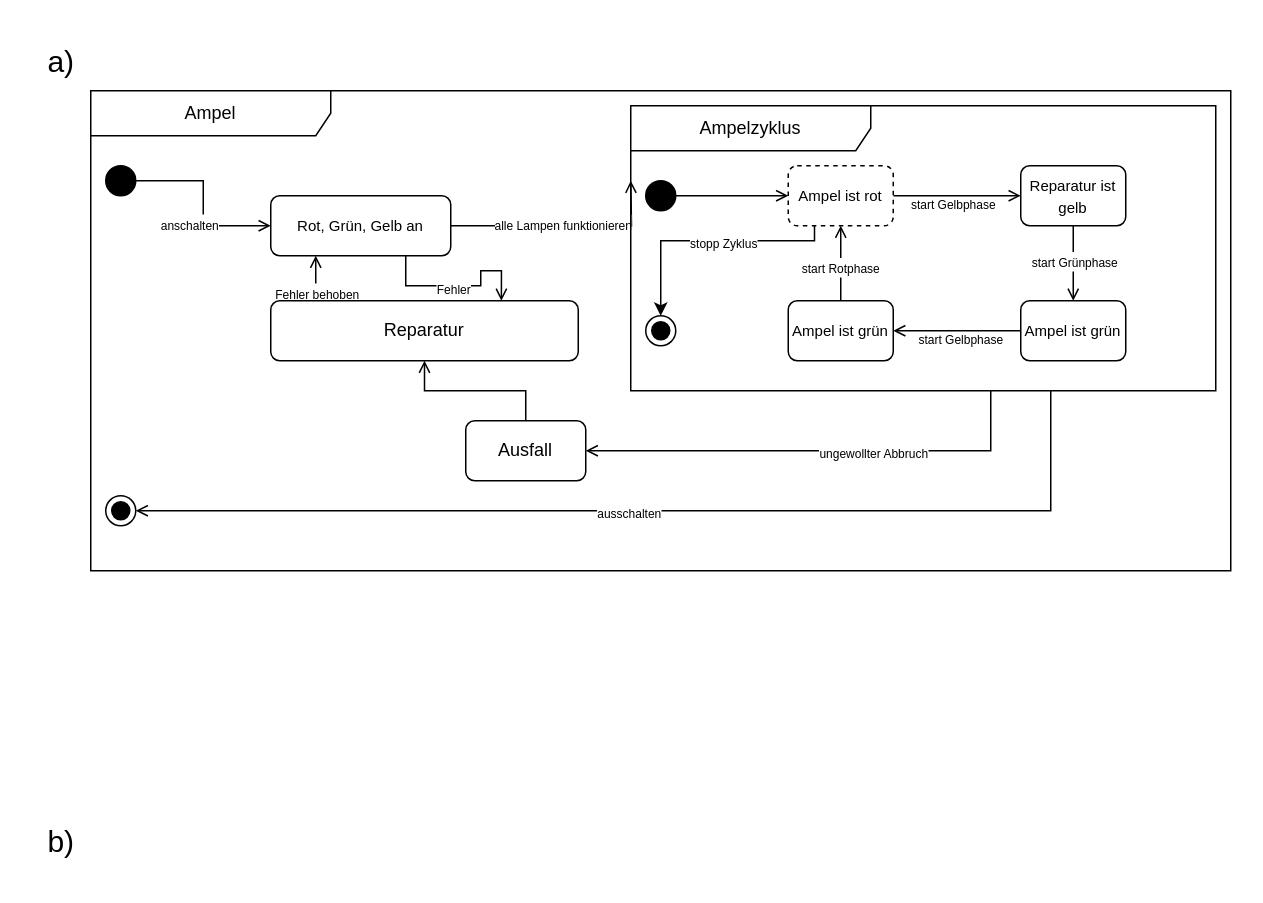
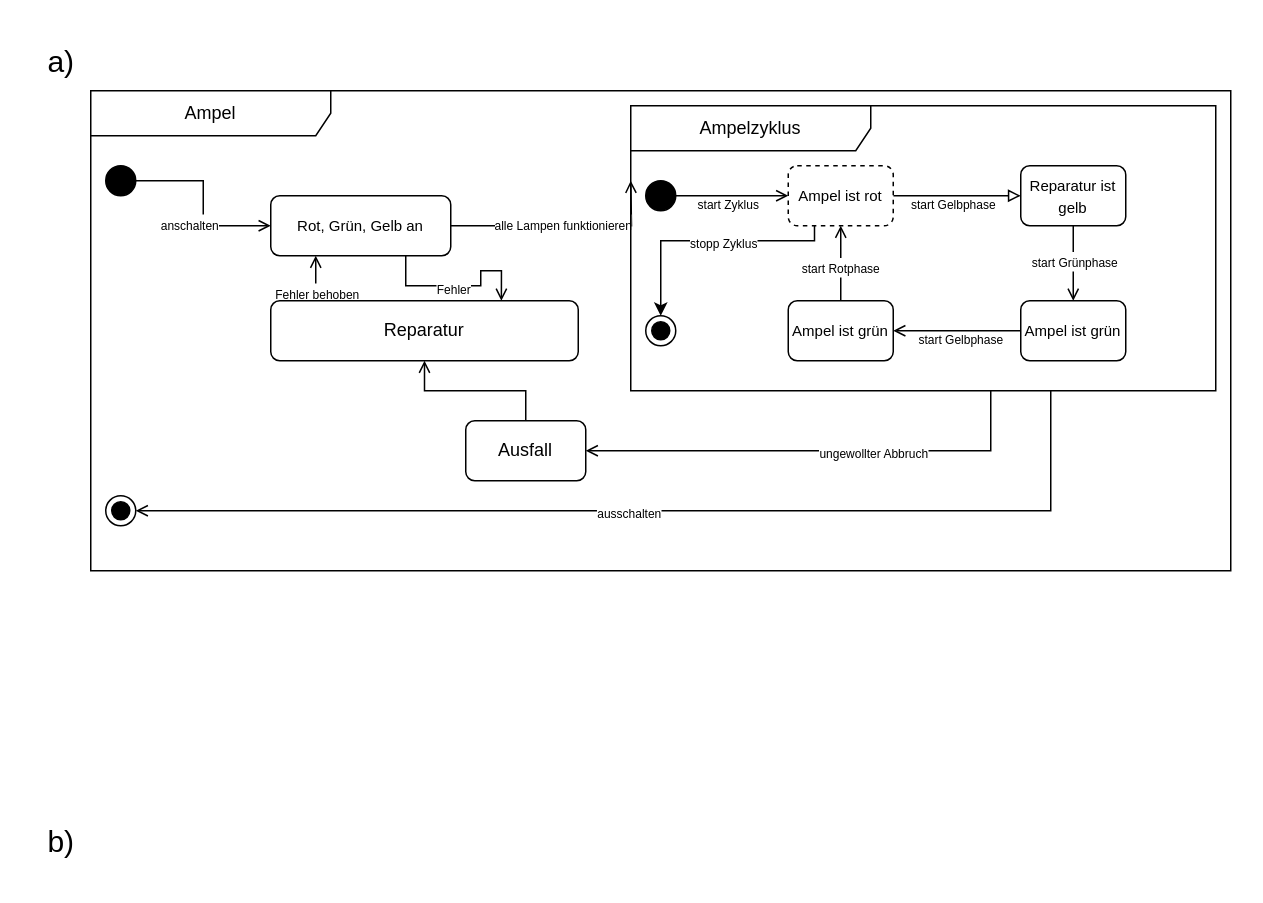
  <mxCell id="0" />
  <mxCell id="1" parent="0" />
  <mxCell id="2" value="&lt;font style=&quot;font-size: 20px;&quot;&gt;a)&lt;/font&gt;" style="text;html=1;align=center;verticalAlign=middle;resizable=0;points=[];autosize=1;strokeColor=none;fillColor=none;" vertex="1" parent="1"><mxGeometry y="20" width="40" height="40" as="geometry" x="20" /></mxCell>
  <mxCell id="3" value="&lt;font style=&quot;font-size: 20px;&quot;&gt;b)&lt;/font&gt;" style="text;html=1;align=center;verticalAlign=middle;resizable=0;points=[];autosize=1;strokeColor=none;fillColor=none;" vertex="1" parent="1"><mxGeometry y="540" width="40" height="40" as="geometry" x="20" /></mxCell>
  <mxCell id="4" value="Ampel" style="shape=umlFrame;whiteSpace=wrap;html=1;pointerEvents=0;recursiveResize=0;container=1;collapsible=0;width=160;" vertex="1" parent="1"><mxGeometry x="60" y="60" width="760" height="320" as="geometry" /></mxCell>
  <mxCell id="5" style="edgeStyle=orthogonalEdgeStyle;rounded=0;orthogonalLoop=1;jettySize=auto;html=1;entryX=0;entryY=0.5;entryDx=0;entryDy=0;endArrow=open;endFill=0;" edge="1" parent="4" source="7" target="12"><mxGeometry relative="1" as="geometry" /></mxCell>
  <mxCell id="6" value="&lt;font style=&quot;font-size: 8px;&quot;&gt;anschalten&lt;/font&gt;" style="edgeLabel;html=1;align=center;verticalAlign=middle;resizable=0;points=[];" vertex="1" connectable="0" parent="5"><mxGeometry x="0.416" relative="1" as="geometry"><mxPoint x="-20" y="-2" as="offset" /></mxGeometry></mxCell>
  <mxCell id="7" value="" style="ellipse;fillColor=strokeColor;html=1;" vertex="1" parent="4"><mxGeometry x="10" y="50" width="20" height="20" as="geometry" /></mxCell>
  <mxCell id="8" style="edgeStyle=orthogonalEdgeStyle;rounded=0;orthogonalLoop=1;jettySize=auto;html=1;exitX=0.75;exitY=1;exitDx=0;exitDy=0;entryX=0.75;entryY=0;entryDx=0;entryDy=0;endArrow=open;endFill=0;" edge="1" parent="4" source="12" target="15"><mxGeometry relative="1" as="geometry" /></mxCell>
  <mxCell id="9" value="&lt;font style=&quot;font-size: 8px;&quot;&gt;Fehler&lt;/font&gt;" style="edgeLabel;html=1;align=center;verticalAlign=middle;resizable=0;points=[];" vertex="1" connectable="0" parent="8"><mxGeometry x="-0.111" y="-1" relative="1" as="geometry"><mxPoint as="offset" /></mxGeometry></mxCell>
  <mxCell id="10" style="edgeStyle=orthogonalEdgeStyle;rounded=0;orthogonalLoop=1;jettySize=auto;html=1;entryX=0;entryY=0.5;entryDx=0;entryDy=0;endArrow=open;endFill=0;" edge="1" parent="4" source="12"><mxGeometry relative="1" as="geometry"><mxPoint x="360" y="60" as="targetPoint" /></mxGeometry></mxCell>
  <mxCell id="11" value="&lt;font style=&quot;font-size: 8px;&quot;&gt;alle Lampen funktionieren&lt;/font&gt;" style="edgeLabel;html=1;align=center;verticalAlign=middle;resizable=0;points=[];" vertex="1" connectable="0" parent="10"><mxGeometry x="-0.014" y="2" relative="1" as="geometry"><mxPoint as="offset" /></mxGeometry></mxCell>
  <mxCell id="12" value="&lt;font style=&quot;font-size: 10px;&quot;&gt;Rot, Grün, Gelb an&lt;/font&gt;" style="rounded=1;whiteSpace=wrap;html=1;" vertex="1" parent="4"><mxGeometry x="120" y="70" width="120" height="40" as="geometry" /></mxCell>
  <mxCell id="13" style="edgeStyle=orthogonalEdgeStyle;rounded=0;orthogonalLoop=1;jettySize=auto;html=1;exitX=0.25;exitY=0;exitDx=0;exitDy=0;entryX=0.25;entryY=1;entryDx=0;entryDy=0;endArrow=open;endFill=0;" edge="1" parent="4" source="15" target="12"><mxGeometry relative="1" as="geometry" /></mxCell>
  <mxCell id="14" value="&lt;font style=&quot;font-size: 8px;&quot;&gt;Fehler behoben&lt;/font&gt;" style="edgeLabel;html=1;align=center;verticalAlign=middle;resizable=0;points=[];" vertex="1" connectable="0" parent="13"><mxGeometry x="0.068" relative="1" as="geometry"><mxPoint as="offset" /></mxGeometry></mxCell>
  <mxCell id="15" value="Reparatur" style="rounded=1;whiteSpace=wrap;html=1;" vertex="1" parent="4"><mxGeometry x="120" y="140" width="205" height="40" as="geometry" /></mxCell>
  <mxCell id="16" style="edgeStyle=orthogonalEdgeStyle;rounded=0;orthogonalLoop=1;jettySize=auto;html=1;entryX=1;entryY=0.5;entryDx=0;entryDy=0;endArrow=open;endFill=0;" edge="1" parent="4" source="20" target="39"><mxGeometry relative="1" as="geometry"><Array as="points"><mxPoint x="640" y="280" /><mxPoint x="30" y="280" /></Array></mxGeometry></mxCell>
  <mxCell id="17" value="&lt;font style=&quot;font-size: 8px;&quot;&gt;ausschalten&lt;/font&gt;" style="edgeLabel;html=1;align=center;verticalAlign=middle;resizable=0;points=[];" vertex="1" connectable="0" parent="16"><mxGeometry x="0.048" relative="1" as="geometry"><mxPoint as="offset" /></mxGeometry></mxCell>
  <mxCell id="18" style="edgeStyle=orthogonalEdgeStyle;rounded=0;orthogonalLoop=1;jettySize=auto;html=1;entryX=1;entryY=0.5;entryDx=0;entryDy=0;endArrow=open;endFill=0;" edge="1" parent="4" source="20" target="41"><mxGeometry relative="1" as="geometry"><Array as="points"><mxPoint x="600" y="240" /></Array></mxGeometry></mxCell>
  <mxCell id="19" value="&lt;font style=&quot;font-size: 8px;&quot;&gt;ungewollter Abbruch&lt;/font&gt;" style="edgeLabel;html=1;align=center;verticalAlign=middle;resizable=0;points=[];" vertex="1" connectable="0" parent="18"><mxGeometry x="-0.436" y="-2" relative="1" as="geometry"><mxPoint x="-32" y="2" as="offset" /></mxGeometry></mxCell>
  <mxCell id="20" value="Ampelzyklus" style="shape=umlFrame;whiteSpace=wrap;html=1;pointerEvents=0;recursiveResize=0;container=1;collapsible=0;width=160;" vertex="1" parent="4"><mxGeometry x="360" y="10" width="390" height="190" as="geometry" /></mxCell>
  <mxCell id="21" style="edgeStyle=orthogonalEdgeStyle;rounded=0;orthogonalLoop=1;jettySize=auto;html=1;entryX=0;entryY=0.5;entryDx=0;entryDy=0;endArrow=open;endFill=0;" edge="1" parent="20" source="22" target="24"><mxGeometry relative="1" as="geometry" /></mxCell>
  <mxCell id="22" value="" style="ellipse;fillColor=strokeColor;html=1;" vertex="1" parent="20"><mxGeometry x="10" y="50" width="20" height="20" as="geometry" /></mxCell>
- <mxCell id="23" style="edgeStyle=orthogonalEdgeStyle;rounded=0;orthogonalLoop=1;jettySize=auto;html=1;entryX=0;entryY=0.5;entryDx=0;entryDy=0;endArrow=open;endFill=0;" edge="1" parent="20" source="24" target="27"><mxGeometry relative="1" as="geometry" /></mxCell>
+ <mxCell id="23" style="edgeStyle=orthogonalEdgeStyle;rounded=0;orthogonalLoop=1;jettySize=auto;html=1;entryX=0;entryY=0.5;entryDx=0;entryDy=0;endArrow=block;endFill=0;" edge="1" parent="20" source="24" target="27"><mxGeometry relative="1" as="geometry" /></mxCell>
  <mxCell id="24" value="&lt;font style=&quot;font-size: 10px;&quot;&gt;Ampel ist rot&lt;/font&gt;" style="rounded=1;whiteSpace=wrap;html=1;dashed=1;" vertex="1" parent="20"><mxGeometry x="105" y="40" width="70" height="40" as="geometry" /></mxCell>
  <mxCell id="25" style="edgeStyle=orthogonalEdgeStyle;rounded=0;orthogonalLoop=1;jettySize=auto;html=1;entryX=0.5;entryY=0;entryDx=0;entryDy=0;endArrow=open;endFill=0;" edge="1" parent="20" source="27" target="31"><mxGeometry relative="1" as="geometry" /></mxCell>
  <mxCell id="26" value="&lt;font style=&quot;font-size: 8px;&quot;&gt;start Grünphase&lt;/font&gt;" style="edgeLabel;html=1;align=center;verticalAlign=middle;resizable=0;points=[];" vertex="1" connectable="0" parent="25"><mxGeometry x="-0.1" relative="1" as="geometry"><mxPoint as="offset" /></mxGeometry></mxCell>
  <mxCell id="27" value="&lt;font style=&quot;font-size: 10px;&quot;&gt;Reparatur ist gelb&lt;/font&gt;" style="rounded=1;whiteSpace=wrap;html=1;" vertex="1" parent="20"><mxGeometry x="260" y="40" width="70" height="40" as="geometry" /></mxCell>
  <mxCell id="28" value="&lt;font style=&quot;font-size: 8px;&quot;&gt;start Gelbphase&lt;/font&gt;" style="text;html=1;align=center;verticalAlign=middle;resizable=0;points=[];autosize=1;strokeColor=none;fillColor=none;" vertex="1" parent="20"><mxGeometry x="175" y="50" width="80" height="30" as="geometry" /></mxCell>
+ <mxCell id="29" value="&lt;font style=&quot;font-size: 8px;&quot;&gt;start Zyklus&lt;/font&gt;" style="text;html=1;align=center;verticalAlign=middle;resizable=0;points=[];autosize=1;strokeColor=none;fillColor=none;" vertex="1" parent="20"><mxGeometry x="35" y="50" width="60" height="30" as="geometry" /></mxCell>
  <mxCell id="30" style="edgeStyle=orthogonalEdgeStyle;rounded=0;orthogonalLoop=1;jettySize=auto;html=1;entryX=1;entryY=0.5;entryDx=0;entryDy=0;endArrow=open;endFill=0;" edge="1" parent="20" source="31" target="36"><mxGeometry relative="1" as="geometry" /></mxCell>
  <mxCell id="31" value="&lt;font style=&quot;font-size: 10px;&quot;&gt;Ampel ist grün&lt;/font&gt;" style="rounded=1;whiteSpace=wrap;html=1;" vertex="1" parent="20"><mxGeometry x="260" y="130" width="70" height="40" as="geometry" /></mxCell>
  <mxCell id="32" style="edgeStyle=orthogonalEdgeStyle;rounded=0;orthogonalLoop=1;jettySize=auto;html=1;entryX=0.5;entryY=1;entryDx=0;entryDy=0;endArrow=open;endFill=0;" edge="1" parent="20" source="36" target="24"><mxGeometry relative="1" as="geometry" /></mxCell>
  <mxCell id="33" value="&lt;font style=&quot;font-size: 8px;&quot;&gt;start Rotphase&lt;/font&gt;" style="edgeLabel;html=1;align=center;verticalAlign=middle;resizable=0;points=[];" vertex="1" connectable="0" parent="32"><mxGeometry x="-0.1" y="1" relative="1" as="geometry"><mxPoint as="offset" /></mxGeometry></mxCell>
  <mxCell id="34" style="edgeStyle=orthogonalEdgeStyle;rounded=0;orthogonalLoop=1;jettySize=auto;html=1;entryX=0.5;entryY=0;entryDx=0;entryDy=0;exitX=0.25;exitY=1;exitDx=0;exitDy=0;" edge="1" parent="20" source="24" target="38"><mxGeometry relative="1" as="geometry"><Array as="points"><mxPoint x="123" y="90" /><mxPoint x="20" y="90" /></Array></mxGeometry></mxCell>
  <mxCell id="35" value="&lt;font style=&quot;font-size: 8px;&quot;&gt;stopp Zyklus&lt;/font&gt;" style="edgeLabel;html=1;align=center;verticalAlign=middle;resizable=0;points=[];" vertex="1" connectable="0" parent="34"><mxGeometry x="-0.121" relative="1" as="geometry"><mxPoint as="offset" /></mxGeometry></mxCell>
  <mxCell id="36" value="&lt;font style=&quot;font-size: 10px;&quot;&gt;Ampel ist grün&lt;/font&gt;" style="rounded=1;whiteSpace=wrap;html=1;" vertex="1" parent="20"><mxGeometry x="105" y="130" width="70" height="40" as="geometry" /></mxCell>
  <mxCell id="37" value="&lt;span style=&quot;font-size: 8px;&quot;&gt;start Gelbphase&lt;/span&gt;" style="text;html=1;align=center;verticalAlign=middle;resizable=0;points=[];autosize=1;strokeColor=none;fillColor=none;" vertex="1" parent="20"><mxGeometry x="180" y="140" width="80" height="30" as="geometry" /></mxCell>
  <mxCell id="38" value="" style="ellipse;html=1;shape=endState;fillColor=strokeColor;" vertex="1" parent="20"><mxGeometry x="10" y="140" width="20" height="20" as="geometry" /></mxCell>
  <mxCell id="39" value="" style="ellipse;html=1;shape=endState;fillColor=strokeColor;" vertex="1" parent="4"><mxGeometry x="10" y="270" width="20" height="20" as="geometry" /></mxCell>
  <mxCell id="40" style="edgeStyle=orthogonalEdgeStyle;rounded=0;orthogonalLoop=1;jettySize=auto;html=1;entryX=0.5;entryY=1;entryDx=0;entryDy=0;endArrow=open;endFill=0;" edge="1" parent="4" source="41" target="15"><mxGeometry relative="1" as="geometry" /></mxCell>
  <mxCell id="41" value="Ausfall" style="rounded=1;whiteSpace=wrap;html=1;" vertex="1" parent="4"><mxGeometry x="250" y="220" width="80" height="40" as="geometry" /></mxCell>
